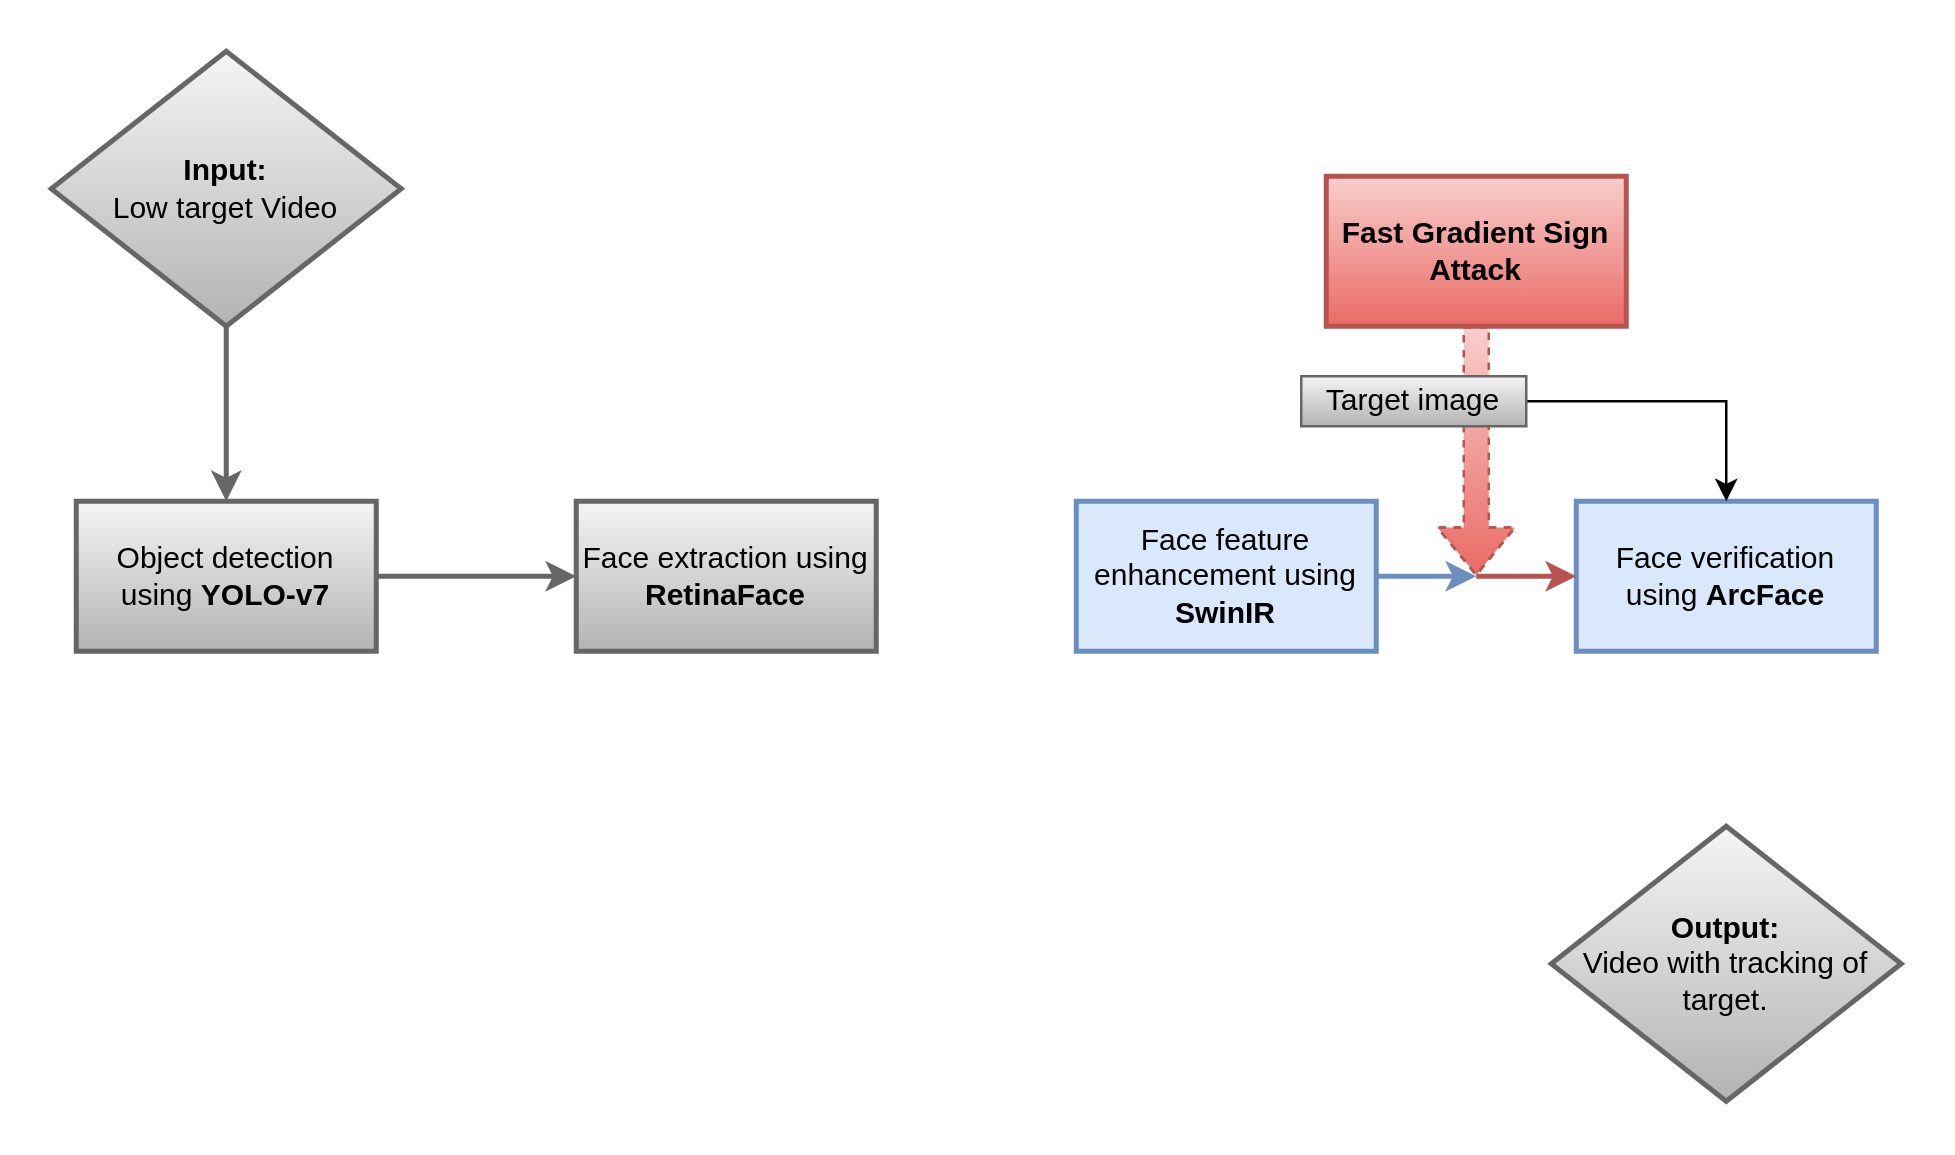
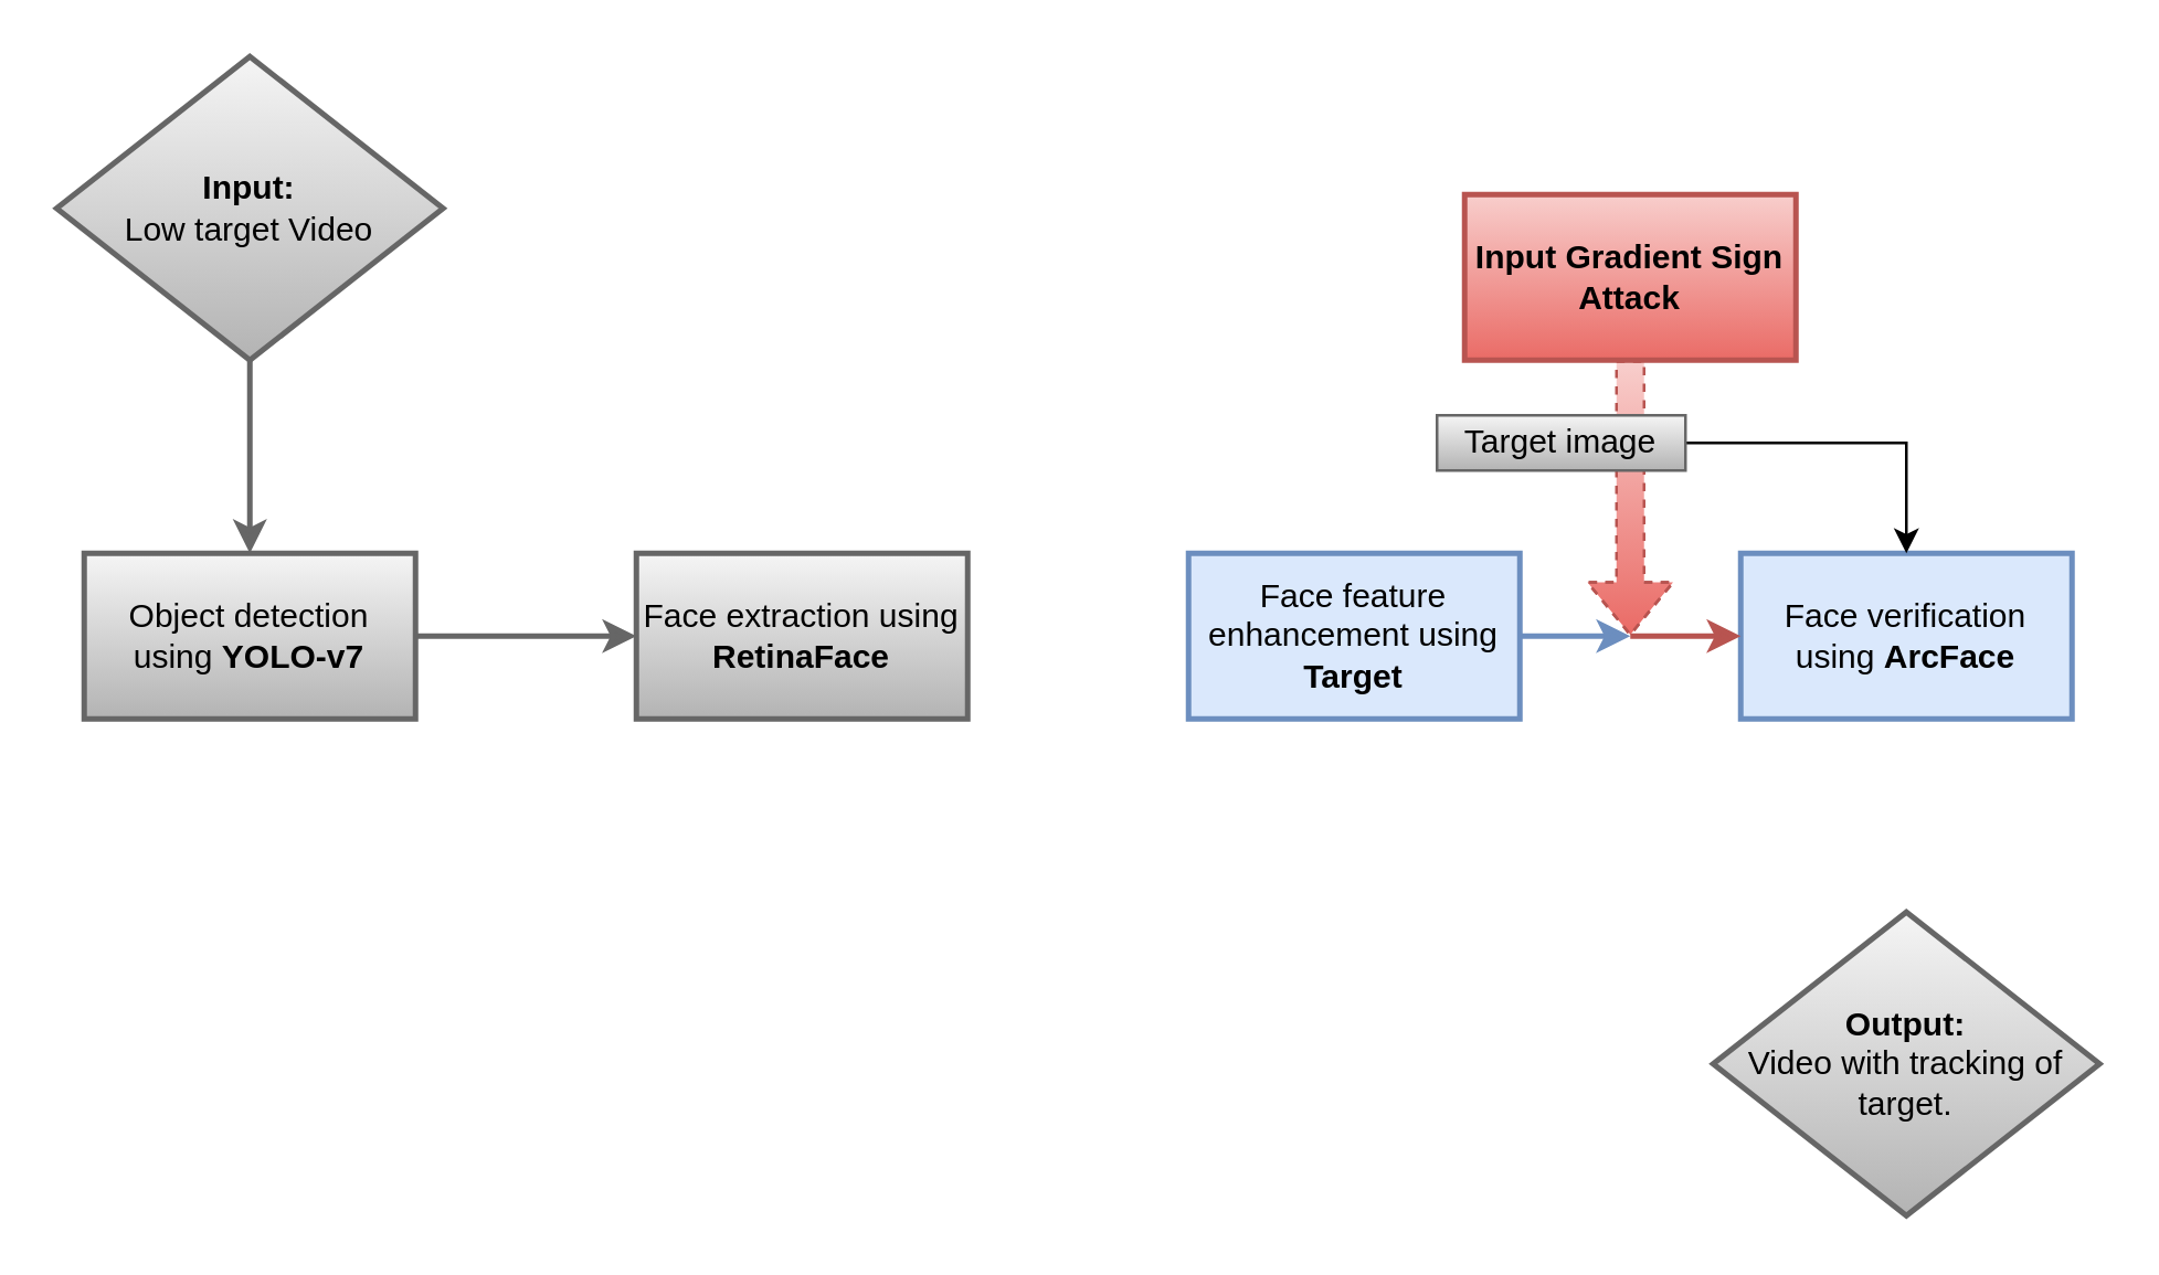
  <mxCell id="0" />
  <mxCell id="1" parent="0" />
  <mxCell id="2" value="" style="edgeStyle=orthogonalEdgeStyle;rounded=0;orthogonalLoop=1;jettySize=auto;html=1;fillColor=#f5f5f5;strokeColor=#666666;gradientColor=#b3b3b3;shadow=0;strokeWidth=2;" edge="1" parent="1" source="3" target="4"><mxGeometry relative="1" as="geometry" /></mxCell>
  <mxCell id="3" value="Object detection using &lt;b&gt;YOLO-v7&lt;/b&gt;" style="rounded=0;whiteSpace=wrap;html=1;fillColor=#f5f5f5;strokeColor=#666666;gradientColor=#b3b3b3;shadow=0;strokeWidth=2;" vertex="1" parent="1"><mxGeometry x="30" y="200" width="120" height="60" as="geometry" /></mxCell>
  <mxCell id="4" value="Face extraction using &lt;b&gt;RetinaFace&lt;/b&gt;" style="whiteSpace=wrap;html=1;rounded=0;fillColor=#f5f5f5;strokeColor=#666666;gradientColor=#b3b3b3;shadow=0;strokeWidth=2;" vertex="1" parent="1"><mxGeometry x="230" y="200" width="120" height="60" as="geometry" /></mxCell>
  <mxCell id="5" value="" style="edgeStyle=orthogonalEdgeStyle;rounded=0;orthogonalLoop=1;jettySize=auto;html=1;fillColor=#dae8fc;strokeColor=#6c8ebf;shadow=0;strokeWidth=2;" edge="1" parent="1" source="6"><mxGeometry relative="1" as="geometry"><mxPoint x="590" y="230" as="targetPoint" /></mxGeometry></mxCell>
- <mxCell id="6" value="Face feature enhancement using &lt;b&gt;SwinIR&lt;/b&gt;" style="whiteSpace=wrap;html=1;rounded=0;fillColor=#dae8fc;strokeColor=#6c8ebf;shadow=0;strokeWidth=2;" vertex="1" parent="1"><mxGeometry x="430" y="200" width="120" height="60" as="geometry" /></mxCell>
+ <mxCell id="6" value="Face feature enhancement using &lt;b&gt;Target&lt;/b&gt;" style="whiteSpace=wrap;html=1;rounded=0;fillColor=#dae8fc;strokeColor=#6c8ebf;shadow=0;strokeWidth=2;" vertex="1" parent="1"><mxGeometry x="430" y="200" width="120" height="60" as="geometry" /></mxCell>
  <mxCell id="7" value="Face verification using &lt;b&gt;ArcFace&lt;/b&gt;" style="whiteSpace=wrap;html=1;rounded=0;fillColor=#dae8fc;strokeColor=#6c8ebf;shadow=0;strokeWidth=2;" vertex="1" parent="1"><mxGeometry x="630" y="200" width="120" height="60" as="geometry" /></mxCell>
  <mxCell id="8" value="" style="edgeStyle=orthogonalEdgeStyle;rounded=0;orthogonalLoop=1;jettySize=auto;html=1;fillColor=#f5f5f5;strokeColor=#666666;gradientColor=#b3b3b3;shadow=0;strokeWidth=2;" edge="1" parent="1" source="9" target="3"><mxGeometry relative="1" as="geometry" /></mxCell>
  <mxCell id="9" value="&lt;b&gt;Input:&lt;/b&gt;&lt;br&gt;Low target Video" style="rhombus;whiteSpace=wrap;html=1;rounded=0;fillColor=#f5f5f5;strokeColor=#666666;gradientColor=#b3b3b3;shadow=0;strokeWidth=2;" vertex="1" parent="1"><mxGeometry x="20" y="20" width="140" height="110" as="geometry" /></mxCell>
  <mxCell id="10" value="&lt;b&gt;Output:&lt;/b&gt;&lt;br&gt;Video with tracking of target." style="rhombus;whiteSpace=wrap;html=1;rounded=0;fillColor=#f5f5f5;strokeColor=#666666;gradientColor=#b3b3b3;shadow=0;strokeWidth=2;" vertex="1" parent="1"><mxGeometry x="620" y="330" width="140" height="110" as="geometry" /></mxCell>
  <mxCell id="11" value="" style="edgeStyle=orthogonalEdgeStyle;rounded=0;orthogonalLoop=1;jettySize=auto;html=1;shape=flexArrow;dashed=1;fillColor=#f8cecc;gradientColor=#ea6b66;strokeColor=#b85450;" edge="1" parent="1" source="12"><mxGeometry relative="1" as="geometry"><mxPoint x="590" y="230" as="targetPoint" /></mxGeometry></mxCell>
- <mxCell id="12" value="&lt;b&gt;Fast Gradient Sign Attack&lt;/b&gt;" style="rounded=0;whiteSpace=wrap;html=1;fillColor=#f8cecc;strokeColor=#b85450;gradientColor=#ea6b66;strokeWidth=2;" vertex="1" parent="1"><mxGeometry x="530" y="70" width="120" height="60" as="geometry" /></mxCell>
+ <mxCell id="12" value="&lt;b&gt;Input Gradient Sign Attack&lt;/b&gt;" style="rounded=0;whiteSpace=wrap;html=1;fillColor=#f8cecc;strokeColor=#b85450;gradientColor=#ea6b66;strokeWidth=2;" vertex="1" parent="1"><mxGeometry x="530" y="70" width="120" height="60" as="geometry" /></mxCell>
  <mxCell id="13" value="" style="edgeStyle=orthogonalEdgeStyle;rounded=0;orthogonalLoop=1;jettySize=auto;html=1;fillColor=#f8cecc;strokeColor=#b85450;shadow=0;strokeWidth=2;entryX=0;entryY=0.5;entryDx=0;entryDy=0;gradientColor=#ea6b66;" edge="1" parent="1" target="7"><mxGeometry relative="1" as="geometry"><mxPoint x="590" y="230" as="sourcePoint" /><mxPoint x="600" y="240" as="targetPoint" /><Array as="points"><mxPoint x="600" y="230" /><mxPoint x="600" y="230" /></Array></mxGeometry></mxCell>
  <mxCell id="14" value="" style="edgeStyle=orthogonalEdgeStyle;rounded=0;orthogonalLoop=1;jettySize=auto;html=1;" edge="1" parent="1" source="15" target="7"><mxGeometry relative="1" as="geometry" /></mxCell>
  <mxCell id="15" value="Target image" style="rounded=0;whiteSpace=wrap;html=1;fillColor=#f5f5f5;gradientColor=#b3b3b3;strokeColor=#666666;" vertex="1" parent="1"><mxGeometry x="520" y="150" width="90" height="20" as="geometry" /></mxCell>
